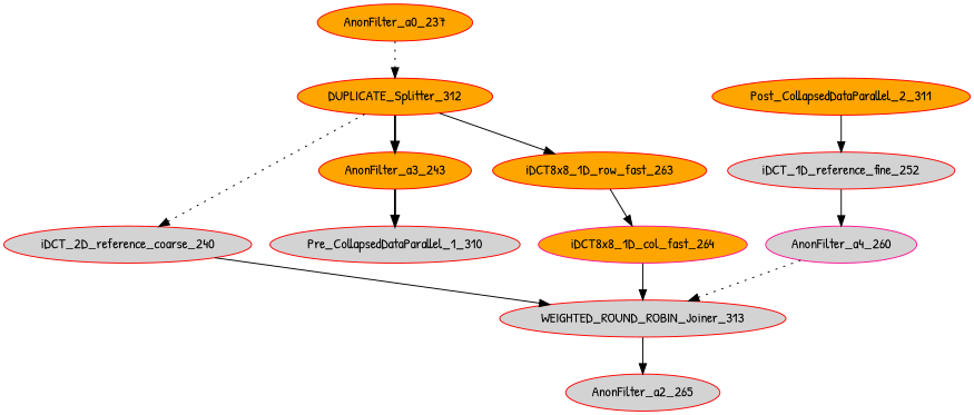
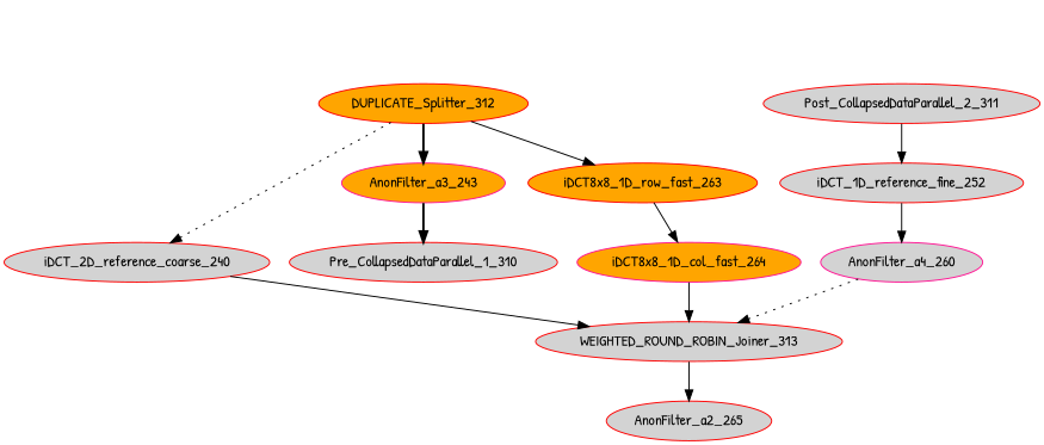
  digraph {
    fontname="Patrick Hand"
    node [color=red fillcolor=orange fontname="Patrick Hand" peek=64 peekType=int pop=64 popType=int push=64 pushType=int stackSize="32 b" style=filled work=0]
    edge [fontname="Patrick Hand" style=solid]
-   n1 [codeSize="44 b" label=AnonFilter_a0_237 peek=0 peekType=void pop=0 popType=void work=36480]
    n2 [codeSize="30 b" label=DUPLICATE_Splitter_312 peek=0 peekType=void stackSize="64 b"]
    n3 [codeSize="273 b" fillcolor=lightgrey label=iDCT_2D_reference_coarse_240 stackSize="384 b" work=16032]
-   n4 [codeSize="12 b" label=AnonFilter_a3_243 pushType=float stackSize="0 b" work=6]
+   n4 [codeSize="12 b" color=deeppink label=AnonFilter_a3_243 pushType=float stackSize="0 b" work=6]
    n5 [codeSize="356 b" label=iDCT8x8_1D_row_fast_263 stackSize="352 b" work=138]
    n6 [codeSize="42 b" fillcolor=lightgrey label=WEIGHTED_ROUND_ROBIN_Joiner_313 peek=0 peekType=void pop=192 push=192]
    n7 [codeSize="50 b" fillcolor=lightgrey label=Pre_CollapsedDataParallel_1_310 peekType=float popType=float pushType=float stackSize="96 b" work=659]
    n8 [codeSize="546 b" color=deeppink label=iDCT8x8_1D_col_fast_264 stackSize="384 b" work=1576]
    n9 [codeSize="175 b" fillcolor=lightgrey label=AnonFilter_a2_265 peek=192 pop=192 push=0 pushType=void stackSize="160 b" work=73]
-   n10 [codeSize="54 b" label=Post_CollapsedDataParallel_2_311 peekType=float popType=float pushType=float stackSize="96 b" work=723]
+   n10 [codeSize="54 b" fillcolor=lightgrey label=Post_CollapsedDataParallel_2_311 peekType=float popType=float pushType=float stackSize="96 b" work=723]
    n11 [codeSize="86 b" fillcolor=lightgrey label=iDCT_1D_reference_fine_252 peekType=float popType=float pushType=float stackSize="128 b" work=784]
    n12 [codeSize="37 b" color=deeppink fillcolor=lightgrey label=AnonFilter_a4_260 peekType=float popType=float stackSize="0 b" work=76]
-   n1 -> n2 [style=dotted]
    n2 -> n3 [style=dotted]
    n2 -> n4 [style=bold]
    n2 -> n5
    n3 -> n6
    n4 -> n7 [style=bold]
    n5 -> n8
    n6 -> n9
    n8 -> n6
    n10 -> n11
    n11 -> n12
    n12 -> n6 [style=dotted]
  }
